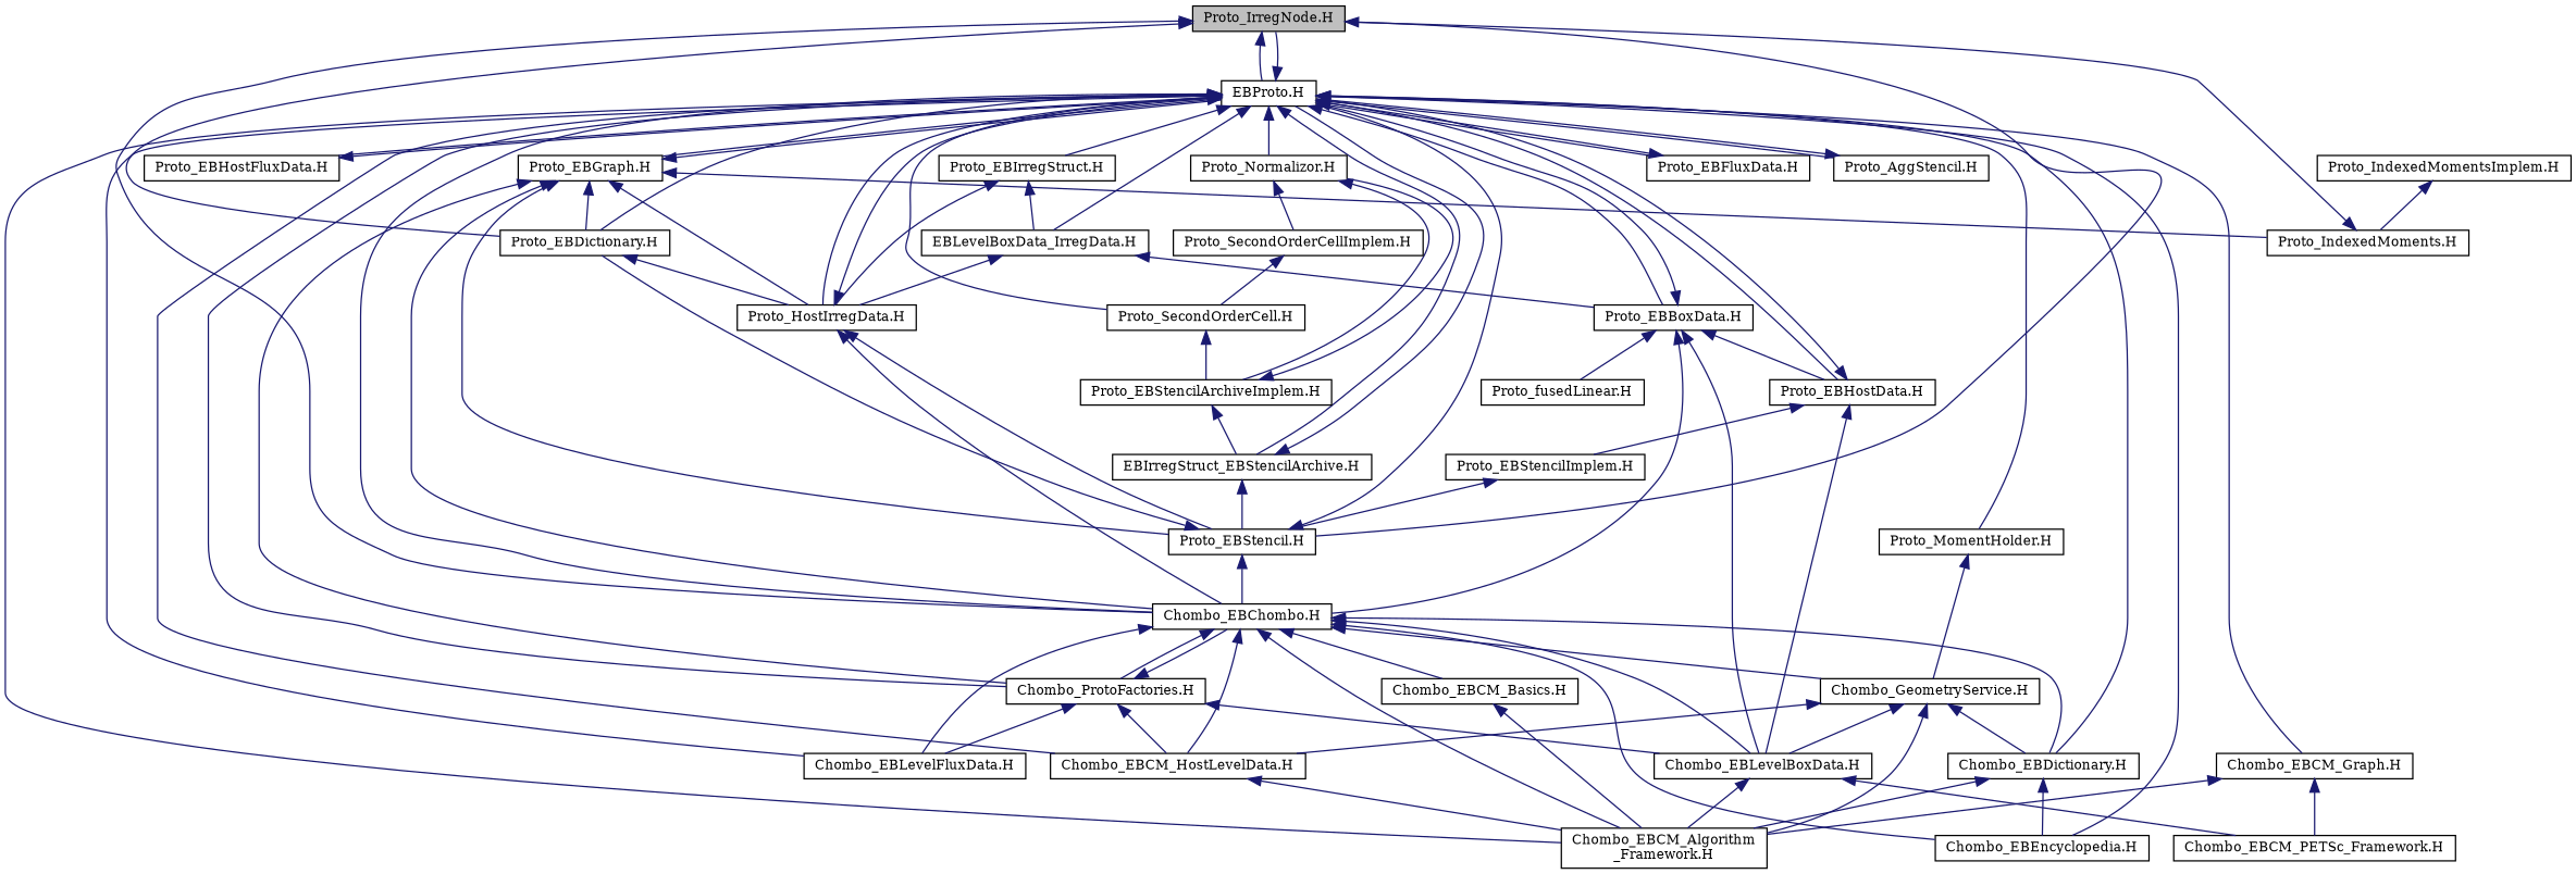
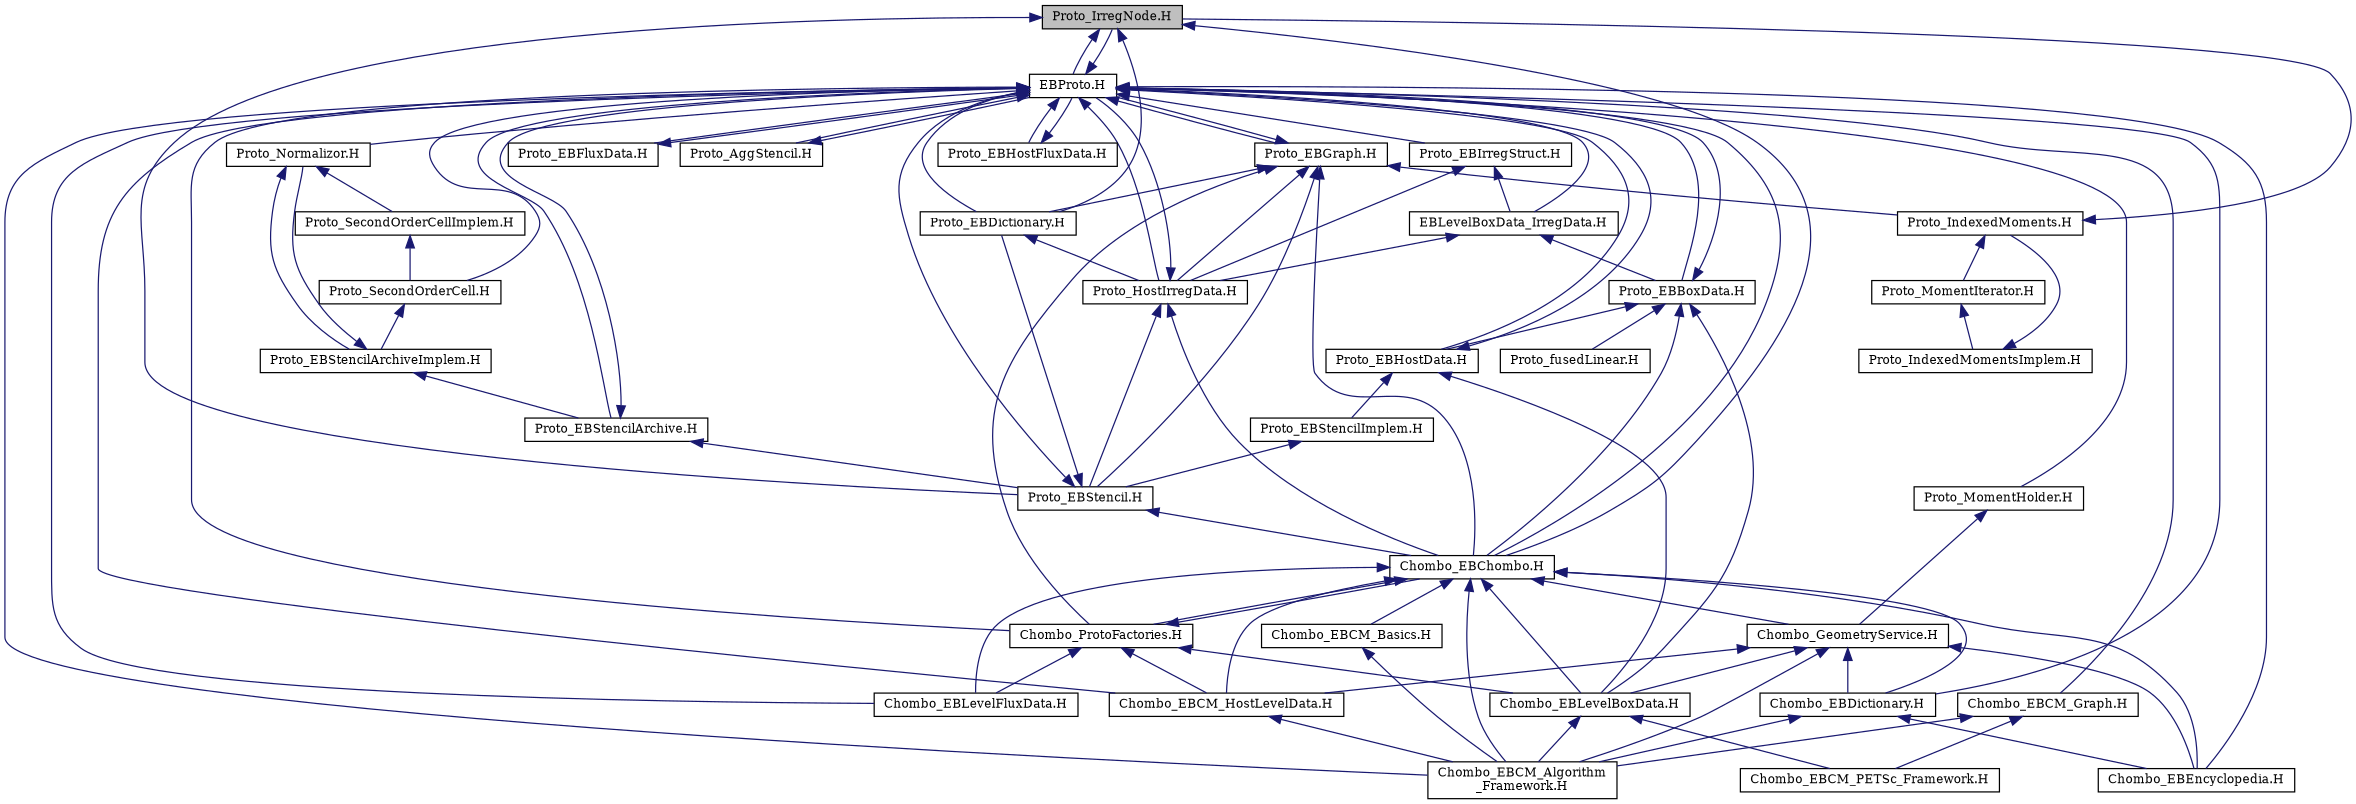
  digraph {
    fontname="DejaVu Serif"
    node [color=black fillcolor=white fontname="DejaVu Serif" fontsize=10 shape=record style=filled]
    edge [color=midnightblue dir=back fontname="DejaVu Serif" fontsize=10 labelfontname=Helvetica labelfontsize=10 style=solid]
    n1 [fillcolor=grey75 fontcolor=black height=0.2 label="Proto_IrregNode.H" width=0.4]
    n2 [height=0.2 label="EBProto.H" width=0.4]
    n3 [height=0.2 label="Proto_EBStencil.H" width=0.4]
    n4 [height=0.2 label="Proto_EBDictionary.H" width=0.4]
    n5 [height=0.2 label="Chombo_EBChombo.H" width=0.4]
    n6 [height=0.2 label="Chombo_EBCM_Algorithm\l_Framework.H" width=0.4]
    n7 [height=0.2 label="Chombo_EBCM_Graph.H" width=0.4]
    n8 [height=0.2 label="Chombo_EBCM_HostLevelData.H" width=0.4]
    n9 [height=0.2 label="Proto_HostIrregData.H" width=0.4]
    n10 [height=0.2 label="Chombo_ProtoFactories.H" width=0.4]
    n11 [height=0.2 label="Chombo_EBLevelFluxData.H" width=0.4]
    n12 [height=0.2 label="Chombo_EBDictionary.H" width=0.4]
    n13 [height=0.2 label="Chombo_EBEncyclopedia.H" width=0.4]
    n14 [height=0.2 label="Proto_EBIrregStruct.H" width=0.4]
    n15 [height=0.2 label="EBLevelBoxData_IrregData.H" width=0.4]
    n16 [height=0.2 label="Proto_EBBoxData.H" width=0.4]
    n17 [height=0.2 label="Proto_EBHostData.H" width=0.4]
    n18 [height=0.2 label="Proto_EBGraph.H" width=0.4]
    n19 [height=0.2 label="Proto_EBFluxData.H" width=0.4]
    n20 [height=0.2 label="Proto_AggStencil.H" width=0.4]
-   n21 [height=0.2 label="EBIrregStruct_EBStencilArchive.H" width=0.4]
+   n21 [height=0.2 label="Proto_EBStencilArchive.H" width=0.4]
    n22 [height=0.2 label="Proto_Normalizor.H" width=0.4]
    n23 [height=0.2 label="Proto_SecondOrderCell.H" width=0.4]
    n24 [height=0.2 label="Proto_EBHostFluxData.H" width=0.4]
    n25 [height=0.2 label="Proto_MomentHolder.H" width=0.4]
    n26 [height=0.2 label="Chombo_EBCM_Basics.H" width=0.4]
    n27 [height=0.2 label="Chombo_EBLevelBoxData.H" width=0.4]
    n28 [height=0.2 label="Chombo_GeometryService.H" width=0.4]
    n29 [height=0.2 label="Chombo_EBCM_PETSc_Framework.H" width=0.4]
    n30 [height=0.2 label="Proto_fusedLinear.H" width=0.4]
    n31 [height=0.2 label="Proto_EBStencilImplem.H" width=0.4]
    n32 [height=0.2 label="Proto_IndexedMoments.H" width=0.4]
    n33 [height=0.2 label="Proto_EBStencilArchiveImplem.H" width=0.4]
    n34 [height=0.2 label="Proto_SecondOrderCellImplem.H" width=0.4]
+   n35 [height=0.2 label="Proto_MomentIterator.H" width=0.4]
    n36 [height=0.2 label="Proto_IndexedMomentsImplem.H" width=0.4]
    n1 -> n2
    n1 -> n3
    n1 -> n4
    n1 -> n5
    n2 -> n1
    n2 -> n4
    n2 -> n5
    n2 -> n6
    n2 -> n7
    n2 -> n8
    n2 -> n9
    n2 -> n10
    n2 -> n11
    n2 -> n12
    n2 -> n13
    n2 -> n14
    n2 -> n15
    n2 -> n16
    n2 -> n17
    n2 -> n18
    n2 -> n19
    n2 -> n20
    n2 -> n21
    n2 -> n22
    n2 -> n23
    n2 -> n24
    n2 -> n25
    n3 -> n2
    n3 -> n4
    n3 -> n5
    n4 -> n9
    n5 -> n6
    n5 -> n8
    n5 -> n10
    n5 -> n11
    n5 -> n12
    n5 -> n13
    n5 -> n26
    n5 -> n27
    n5 -> n28
    n7 -> n6
    n7 -> n29
    n8 -> n6
    n9 -> n2
    n9 -> n3
    n9 -> n5
    n10 -> n5
    n10 -> n8
    n10 -> n11
    n10 -> n27
    n12 -> n6
    n12 -> n13
    n14 -> n9
    n14 -> n15
    n15 -> n9
    n15 -> n16
    n16 -> n2
    n16 -> n5
    n16 -> n17
    n16 -> n27
    n16 -> n30
    n17 -> n2
    n17 -> n27
    n17 -> n31
    n18 -> n2
    n18 -> n3
    n18 -> n4
    n18 -> n5
    n18 -> n9
    n18 -> n10
    n18 -> n32
    n19 -> n2
    n20 -> n2
    n21 -> n2
    n21 -> n3
    n22 -> n33
    n22 -> n34
    n23 -> n33
    n24 -> n2
    n25 -> n28
    n26 -> n6
    n27 -> n6
    n27 -> n29
    n28 -> n6
    n28 -> n8
    n28 -> n12
+   n28 -> n13
    n28 -> n27
    n31 -> n3
    n32 -> n1
+   n32 -> n35
    n33 -> n21
    n33 -> n22
    n34 -> n23
+   n35 -> n36
    n36 -> n32
  }
